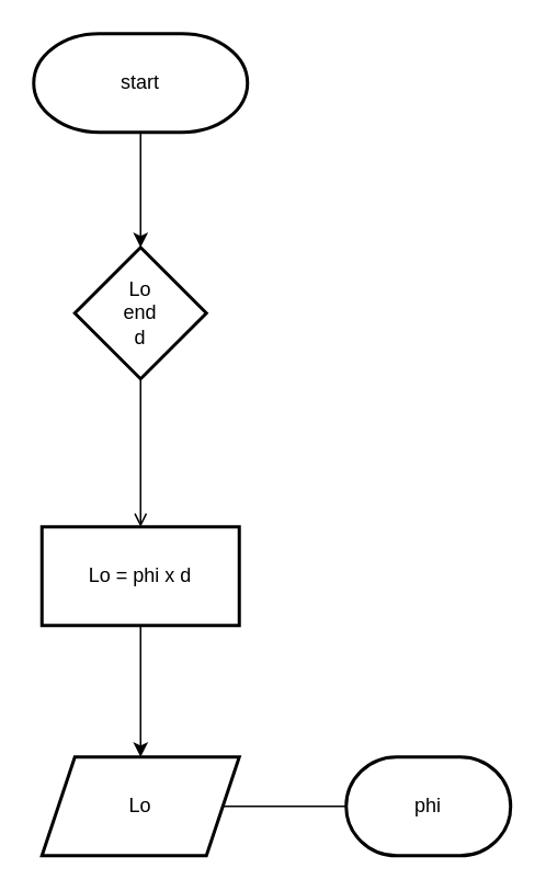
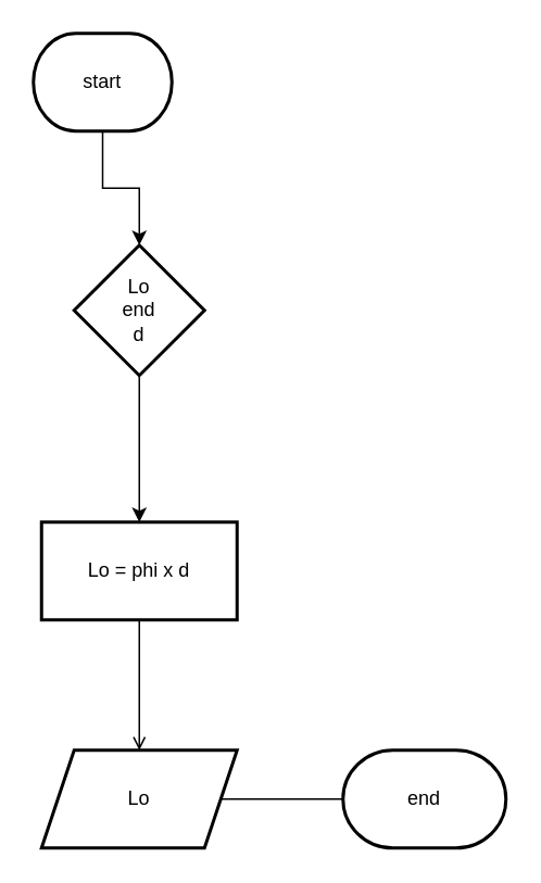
  <mxCell id="0" />
  <mxCell id="1" parent="0" />
  <mxCell id="2" value="" style="edgeStyle=orthogonalEdgeStyle;rounded=0;orthogonalLoop=1;jettySize=auto;html=1;" edge="1" parent="1" source="3" target="5"><mxGeometry relative="1" as="geometry" /></mxCell>
- <mxCell id="3" value="start" style="strokeWidth=2;html=1;shape=mxgraph.flowchart.terminator;whiteSpace=wrap;" vertex="1" parent="1"><mxGeometry x="20" y="20" width="130" height="60" as="geometry" /></mxCell>
- <mxCell id="4" value="" style="edgeStyle=orthogonalEdgeStyle;rounded=0;orthogonalLoop=1;jettySize=auto;html=1;endArrow=open;" edge="1" parent="1" source="5" target="7"><mxGeometry relative="1" as="geometry" /></mxCell>
+ <mxCell id="3" value="start" style="strokeWidth=2;html=1;shape=mxgraph.flowchart.terminator;whiteSpace=wrap;" vertex="1" parent="1"><mxGeometry x="20" y="20" width="85" height="60" as="geometry" /></mxCell>
+ <mxCell id="4" value="" style="edgeStyle=orthogonalEdgeStyle;rounded=0;orthogonalLoop=1;jettySize=auto;html=1;" edge="1" parent="1" source="5" target="7"><mxGeometry relative="1" as="geometry" /></mxCell>
  <mxCell id="5" value="&lt;div&gt;Lo&lt;/div&gt;&lt;div&gt;end&lt;/div&gt;&lt;div&gt;d&lt;br&gt;&lt;/div&gt;" style="rhombus;whiteSpace=wrap;html=1;strokeWidth=2;" vertex="1" parent="1"><mxGeometry x="45" y="150" width="80" height="80" as="geometry" /></mxCell>
- <mxCell id="6" value="" style="edgeStyle=orthogonalEdgeStyle;rounded=0;orthogonalLoop=1;jettySize=auto;html=1;" edge="1" parent="1" source="7" target="9"><mxGeometry relative="1" as="geometry" /></mxCell>
+ <mxCell id="6" value="" style="edgeStyle=orthogonalEdgeStyle;rounded=0;orthogonalLoop=1;jettySize=auto;html=1;endArrow=open;" edge="1" parent="1" source="7" target="9"><mxGeometry relative="1" as="geometry" /></mxCell>
  <mxCell id="7" value="Lo = phi x d" style="whiteSpace=wrap;html=1;strokeWidth=2;" vertex="1" parent="1"><mxGeometry x="25" y="320" width="120" height="60" as="geometry" /></mxCell>
  <mxCell id="8" value="" style="edgeStyle=orthogonalEdgeStyle;rounded=0;orthogonalLoop=1;jettySize=auto;html=1;endArrow=none;" edge="1" parent="1" source="9" target="10"><mxGeometry relative="1" as="geometry" /></mxCell>
  <mxCell id="9" value="Lo" style="shape=parallelogram;perimeter=parallelogramPerimeter;whiteSpace=wrap;html=1;fixedSize=1;strokeWidth=2;" vertex="1" parent="1"><mxGeometry x="25" y="460" width="120" height="60" as="geometry" /></mxCell>
- <mxCell id="10" value="phi" style="strokeWidth=2;html=1;shape=mxgraph.flowchart.terminator;whiteSpace=wrap;" vertex="1" parent="1"><mxGeometry x="210" y="460" width="100" height="60" as="geometry" /></mxCell>
+ <mxCell id="10" value="end" style="strokeWidth=2;html=1;shape=mxgraph.flowchart.terminator;whiteSpace=wrap;" vertex="1" parent="1"><mxGeometry x="210" y="460" width="100" height="60" as="geometry" /></mxCell>
